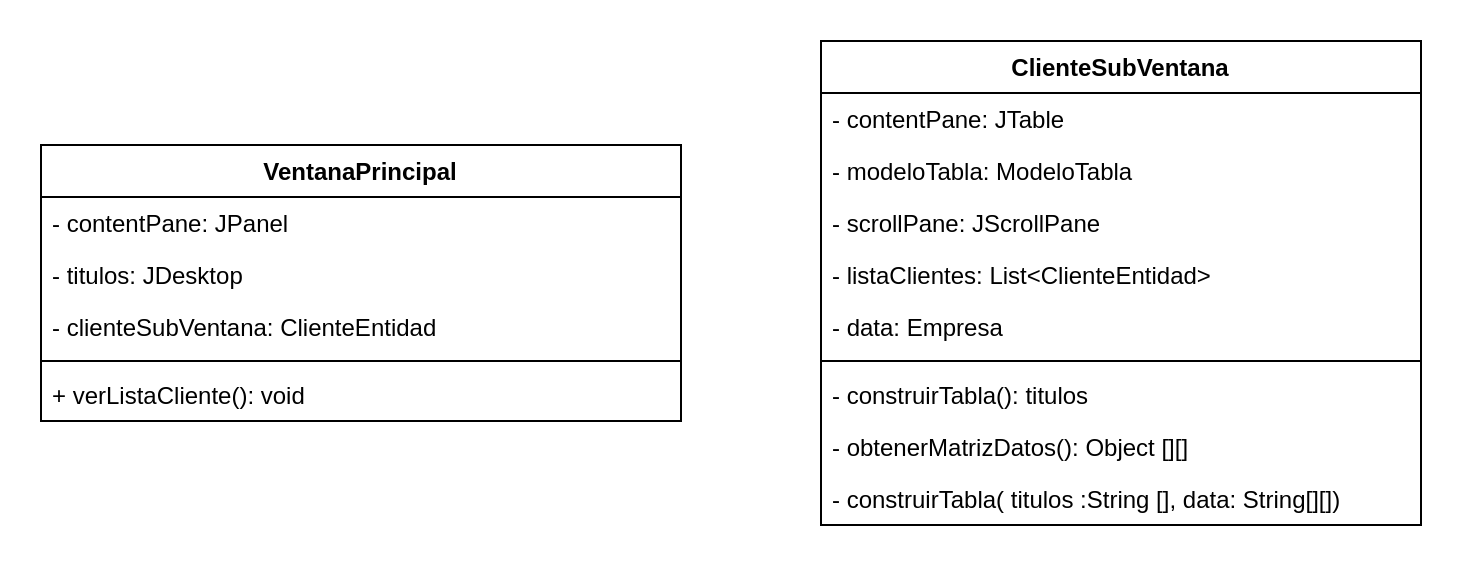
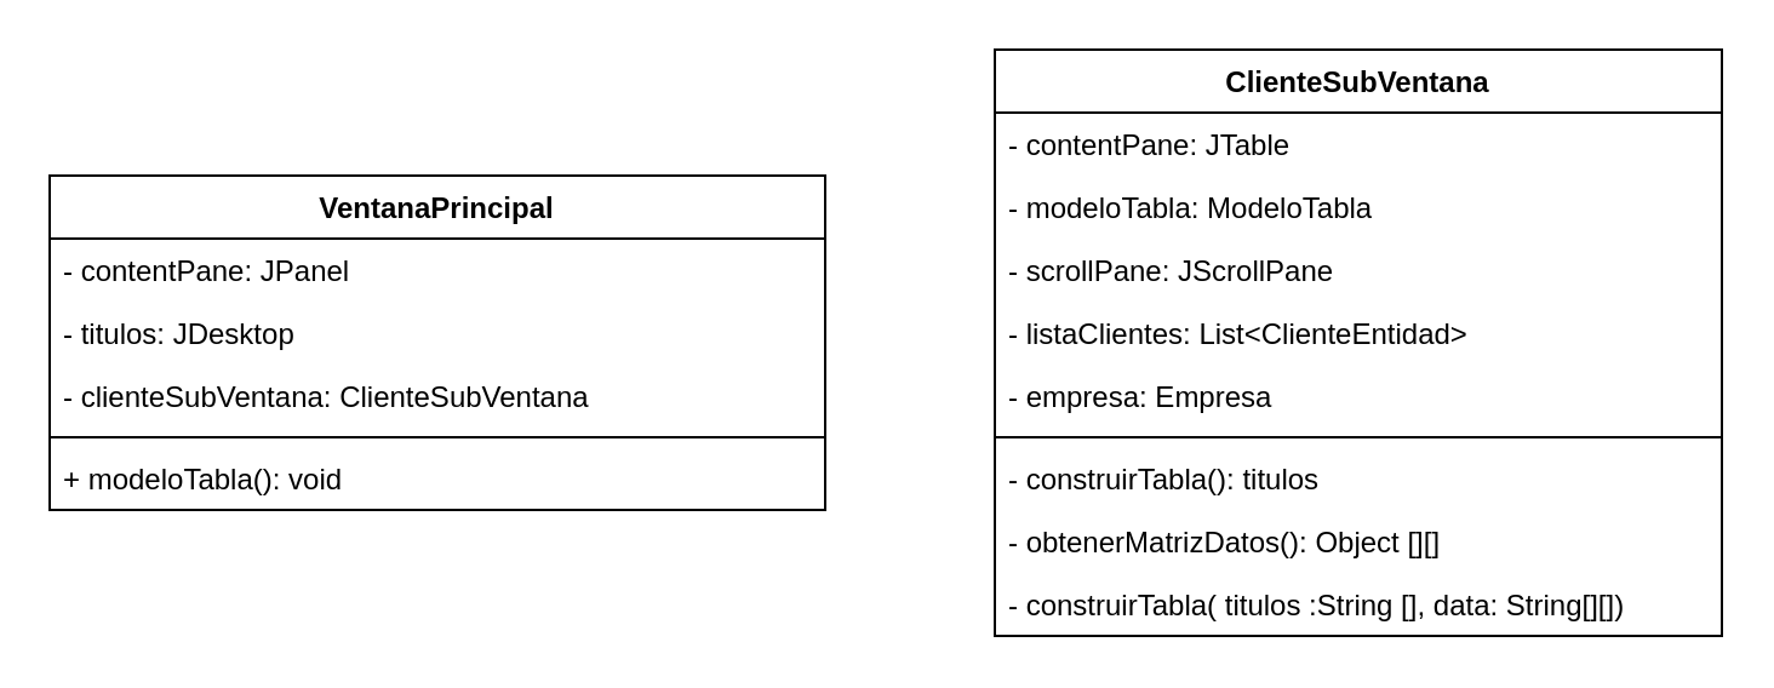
  <mxCell id="0" />
  <mxCell id="1" parent="0" />
  <mxCell id="2" value="VentanaPrincipal" style="swimlane;fontStyle=1;align=center;verticalAlign=top;childLayout=stackLayout;horizontal=1;startSize=26;horizontalStack=0;resizeParent=1;resizeParentMax=0;resizeLast=0;collapsible=1;marginBottom=0;" parent="1" vertex="1"><mxGeometry x="20" y="72" width="320" height="138" as="geometry" /></mxCell>
  <mxCell id="3" value="- contentPane: JPanel" style="text;strokeColor=none;fillColor=none;align=left;verticalAlign=top;spacingLeft=4;spacingRight=4;overflow=hidden;rotatable=0;points=[[0,0.5],[1,0.5]];portConstraint=eastwest;" parent="2" vertex="1"><mxGeometry y="26" width="320" height="26" as="geometry" /></mxCell>
  <mxCell id="4" value="- titulos: JDesktop" style="text;strokeColor=none;fillColor=none;align=left;verticalAlign=top;spacingLeft=4;spacingRight=4;overflow=hidden;rotatable=0;points=[[0,0.5],[1,0.5]];portConstraint=eastwest;" parent="2" vertex="1"><mxGeometry y="52" width="320" height="26" as="geometry" /></mxCell>
- <mxCell id="5" value="- clienteSubVentana: ClienteEntidad" style="text;strokeColor=none;fillColor=none;align=left;verticalAlign=top;spacingLeft=4;spacingRight=4;overflow=hidden;rotatable=0;points=[[0,0.5],[1,0.5]];portConstraint=eastwest;" parent="2" vertex="1"><mxGeometry y="78" width="320" height="26" as="geometry" /></mxCell>
+ <mxCell id="5" value="- clienteSubVentana: ClienteSubVentana" style="text;strokeColor=none;fillColor=none;align=left;verticalAlign=top;spacingLeft=4;spacingRight=4;overflow=hidden;rotatable=0;points=[[0,0.5],[1,0.5]];portConstraint=eastwest;" parent="2" vertex="1"><mxGeometry y="78" width="320" height="26" as="geometry" /></mxCell>
  <mxCell id="6" value="" style="line;strokeWidth=1;fillColor=none;align=left;verticalAlign=middle;spacingTop=-1;spacingLeft=3;spacingRight=3;rotatable=0;labelPosition=right;points=[];portConstraint=eastwest;" parent="2" vertex="1"><mxGeometry y="104" width="320" height="8" as="geometry" /></mxCell>
- <mxCell id="7" value="+ verListaCliente(): void" style="text;strokeColor=none;fillColor=none;align=left;verticalAlign=top;spacingLeft=4;spacingRight=4;overflow=hidden;rotatable=0;points=[[0,0.5],[1,0.5]];portConstraint=eastwest;" parent="2" vertex="1"><mxGeometry y="112" width="320" height="26" as="geometry" /></mxCell>
+ <mxCell id="7" value="+ modeloTabla(): void" style="text;strokeColor=none;fillColor=none;align=left;verticalAlign=top;spacingLeft=4;spacingRight=4;overflow=hidden;rotatable=0;points=[[0,0.5],[1,0.5]];portConstraint=eastwest;" parent="2" vertex="1"><mxGeometry y="112" width="320" height="26" as="geometry" /></mxCell>
  <mxCell id="8" value="ClienteSubVentana" style="swimlane;fontStyle=1;align=center;verticalAlign=top;childLayout=stackLayout;horizontal=1;startSize=26;horizontalStack=0;resizeParent=1;resizeParentMax=0;resizeLast=0;collapsible=1;marginBottom=0;" parent="1" vertex="1"><mxGeometry x="410" y="20" width="300" height="242" as="geometry" /></mxCell>
  <mxCell id="9" value="- contentPane: JTable" style="text;strokeColor=none;fillColor=none;align=left;verticalAlign=top;spacingLeft=4;spacingRight=4;overflow=hidden;rotatable=0;points=[[0,0.5],[1,0.5]];portConstraint=eastwest;" parent="8" vertex="1"><mxGeometry y="26" width="300" height="26" as="geometry" /></mxCell>
  <mxCell id="10" value="- modeloTabla: ModeloTabla" style="text;strokeColor=none;fillColor=none;align=left;verticalAlign=top;spacingLeft=4;spacingRight=4;overflow=hidden;rotatable=0;points=[[0,0.5],[1,0.5]];portConstraint=eastwest;" parent="8" vertex="1"><mxGeometry y="52" width="300" height="26" as="geometry" /></mxCell>
  <mxCell id="11" value="- scrollPane: JScrollPane" style="text;strokeColor=none;fillColor=none;align=left;verticalAlign=top;spacingLeft=4;spacingRight=4;overflow=hidden;rotatable=0;points=[[0,0.5],[1,0.5]];portConstraint=eastwest;" parent="8" vertex="1"><mxGeometry y="78" width="300" height="26" as="geometry" /></mxCell>
  <mxCell id="12" value="- listaClientes: List&lt;ClienteEntidad&gt;" style="text;strokeColor=none;fillColor=none;align=left;verticalAlign=top;spacingLeft=4;spacingRight=4;overflow=hidden;rotatable=0;points=[[0,0.5],[1,0.5]];portConstraint=eastwest;" parent="8" vertex="1"><mxGeometry y="104" width="300" height="26" as="geometry" /></mxCell>
- <mxCell id="13" value="- data: Empresa" style="text;strokeColor=none;fillColor=none;align=left;verticalAlign=top;spacingLeft=4;spacingRight=4;overflow=hidden;rotatable=0;points=[[0,0.5],[1,0.5]];portConstraint=eastwest;" parent="8" vertex="1"><mxGeometry y="130" width="300" height="26" as="geometry" /></mxCell>
+ <mxCell id="13" value="- empresa: Empresa" style="text;strokeColor=none;fillColor=none;align=left;verticalAlign=top;spacingLeft=4;spacingRight=4;overflow=hidden;rotatable=0;points=[[0,0.5],[1,0.5]];portConstraint=eastwest;" parent="8" vertex="1"><mxGeometry y="130" width="300" height="26" as="geometry" /></mxCell>
  <mxCell id="14" value="" style="line;strokeWidth=1;fillColor=none;align=left;verticalAlign=middle;spacingTop=-1;spacingLeft=3;spacingRight=3;rotatable=0;labelPosition=right;points=[];portConstraint=eastwest;" parent="8" vertex="1"><mxGeometry y="156" width="300" height="8" as="geometry" /></mxCell>
  <mxCell id="15" value="- construirTabla(): titulos" style="text;strokeColor=none;fillColor=none;align=left;verticalAlign=top;spacingLeft=4;spacingRight=4;overflow=hidden;rotatable=0;points=[[0,0.5],[1,0.5]];portConstraint=eastwest;" parent="8" vertex="1"><mxGeometry y="164" width="300" height="26" as="geometry" /></mxCell>
  <mxCell id="16" value="- obtenerMatrizDatos(): Object [][]" style="text;strokeColor=none;fillColor=none;align=left;verticalAlign=top;spacingLeft=4;spacingRight=4;overflow=hidden;rotatable=0;points=[[0,0.5],[1,0.5]];portConstraint=eastwest;" parent="8" vertex="1"><mxGeometry y="190" width="300" height="26" as="geometry" /></mxCell>
  <mxCell id="17" value="- construirTabla( titulos :String [], data: String[][])" style="text;strokeColor=none;fillColor=none;align=left;verticalAlign=top;spacingLeft=4;spacingRight=4;overflow=hidden;rotatable=0;points=[[0,0.5],[1,0.5]];portConstraint=eastwest;" parent="8" vertex="1"><mxGeometry y="216" width="300" height="26" as="geometry" /></mxCell>
